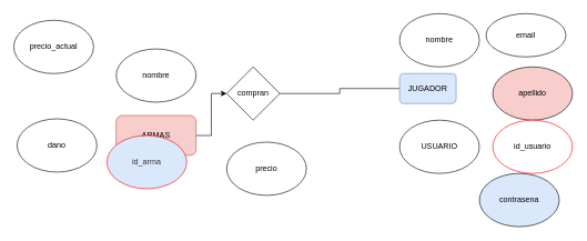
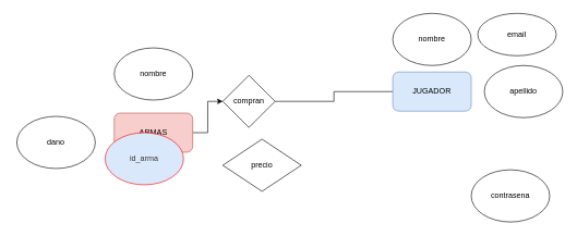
  <mxCell id="0" />
  <mxCell id="1" parent="0" />
  <mxCell id="2" value="" style="edgeStyle=orthogonalEdgeStyle;rounded=0;orthogonalLoop=1;jettySize=auto;html=1;endArrow=none;" edge="1" parent="1" source="3" target="13"><mxGeometry relative="1" as="geometry" /></mxCell>
- <mxCell id="3" value="JUGADOR" style="rounded=1;whiteSpace=wrap;html=1;fillColor=#dae8fc;strokeColor=#6c8ebf;" vertex="1" parent="1"><mxGeometry x="600" y="110" width="85" height="45" as="geometry" /></mxCell>
+ <mxCell id="3" value="JUGADOR" style="rounded=1;whiteSpace=wrap;html=1;fillColor=#dae8fc;strokeColor=#6c8ebf;" vertex="1" parent="1"><mxGeometry x="600" y="110" width="120" height="60" as="geometry" /></mxCell>
  <mxCell id="4" value="" style="edgeStyle=orthogonalEdgeStyle;rounded=0;orthogonalLoop=1;jettySize=auto;html=1;" edge="1" parent="1" source="5" target="13"><mxGeometry relative="1" as="geometry" /></mxCell>
  <mxCell id="5" value="ARMAS" style="rounded=1;whiteSpace=wrap;html=1;fillColor=#f8cecc;strokeColor=#b85450;" vertex="1" parent="1"><mxGeometry x="174" y="173" width="120" height="60" as="geometry" /></mxCell>
- <mxCell id="6" value="contrasena" style="ellipse;whiteSpace=wrap;html=1;fillColor=#dae8fc;" vertex="1" parent="1"><mxGeometry x="720" y="260" width="120" height="80" as="geometry" /></mxCell>
+ <mxCell id="6" value="contrasena" style="ellipse;whiteSpace=wrap;html=1;" vertex="1" parent="1"><mxGeometry x="720" y="260" width="120" height="80" as="geometry" /></mxCell>
  <mxCell id="7" value="email" style="ellipse;whiteSpace=wrap;html=1;" vertex="1" parent="1"><mxGeometry x="730" y="20" width="120" height="65" as="geometry" /></mxCell>
  <mxCell id="8" value="nombre" style="ellipse;whiteSpace=wrap;html=1;" vertex="1" parent="1"><mxGeometry x="600" y="20" width="120" height="80" as="geometry" /></mxCell>
- <mxCell id="9" value="apellido" style="ellipse;whiteSpace=wrap;html=1;fillColor=#f8cecc;" vertex="1" parent="1"><mxGeometry x="740" y="100" width="120" height="80" as="geometry" /></mxCell>
- <mxCell id="10" value="USUARIO" style="ellipse;whiteSpace=wrap;html=1;" vertex="1" parent="1"><mxGeometry x="600" y="180" width="120" height="80" as="geometry" /></mxCell>
+ <mxCell id="9" value="apellido" style="ellipse;whiteSpace=wrap;html=1;" vertex="1" parent="1"><mxGeometry x="740" y="100" width="120" height="80" as="geometry" /></mxCell>
  <mxCell id="11" value="nombre" style="ellipse;whiteSpace=wrap;html=1;" vertex="1" parent="1"><mxGeometry x="174" y="73" width="120" height="80" as="geometry" /></mxCell>
  <mxCell id="12" value="dano" style="ellipse;whiteSpace=wrap;html=1;" vertex="1" parent="1"><mxGeometry x="25" y="178" width="120" height="80" as="geometry" /></mxCell>
- <mxCell id="13" value="compran" style="rhombus;whiteSpace=wrap;html=1;" vertex="1" parent="1"><mxGeometry x="340" y="100" width="80" height="80" as="geometry" /></mxCell>
- <mxCell id="14" value="id_usuario" style="ellipse;whiteSpace=wrap;html=1;strokeColor=#FF0000;" vertex="1" parent="1"><mxGeometry x="740" y="180" width="120" height="80" as="geometry" /></mxCell>
+ <mxCell id="13" value="compran" style="rhombus;whiteSpace=wrap;html=1;" vertex="1" parent="1"><mxGeometry x="340" y="115" width="80" height="80" as="geometry" /></mxCell>
  <mxCell id="15" value="id_arma" style="ellipse;whiteSpace=wrap;html=1;fillColor=#dae8fc;fontColor=#333333;strokeColor=#FF0000;" vertex="1" parent="1"><mxGeometry x="160" y="203" width="120" height="80" as="geometry" /></mxCell>
- <mxCell id="16" value="precio" style="ellipse;whiteSpace=wrap;html=1;" vertex="1" parent="1"><mxGeometry x="340" y="213" width="120" height="80" as="geometry" /></mxCell>
- <mxCell id="17" value="precio_actual" style="ellipse;whiteSpace=wrap;html=1;" vertex="1" parent="1"><mxGeometry x="20" y="30" width="120" height="80" as="geometry" /></mxCell>
+ <mxCell id="16" value="precio" style="rhombus;whiteSpace=wrap;html=1;" vertex="1" parent="1"><mxGeometry x="340" y="213" width="120" height="80" as="geometry" /></mxCell>
